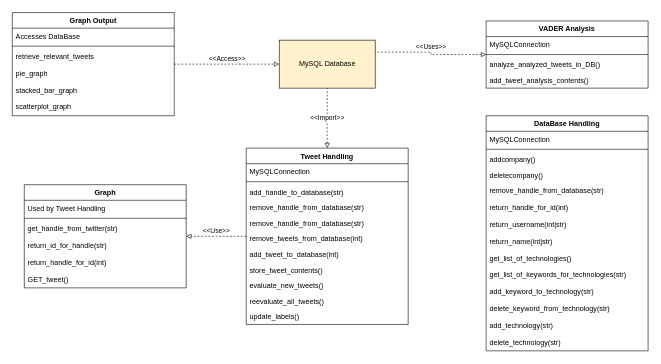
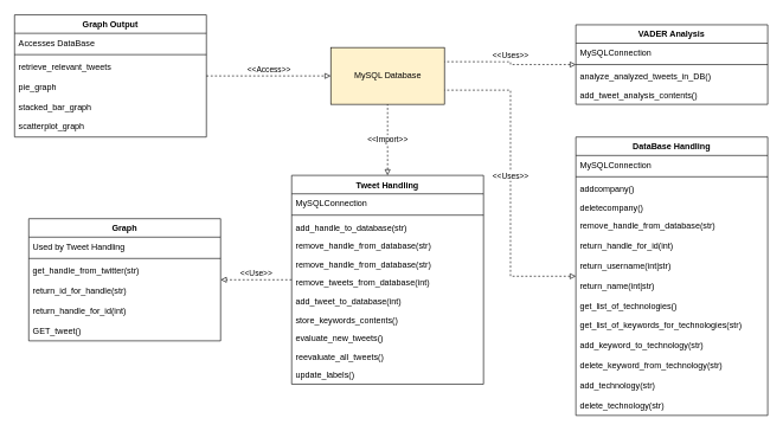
  <mxCell id="0" />
  <mxCell id="1" parent="0" />
  <mxCell id="2" value="&amp;lt;&amp;lt;Access&amp;gt;&amp;gt;" style="endArrow=block;dashed=1;html=1;rounded=0;strokeWidth=1;edgeStyle=elbowEdgeStyle;startArrow=none;startFill=0;endFill=0;labelPosition=center;verticalLabelPosition=top;align=center;verticalAlign=bottom;strokeColor=default;" parent="1" source="12" target="52" edge="1"><mxGeometry width="50" height="50" relative="1" as="geometry"><mxPoint x="180" y="540" as="sourcePoint" /><mxPoint x="400" y="135" as="targetPoint" /></mxGeometry></mxCell>
  <mxCell id="3" value="&lt;div&gt;&amp;lt;&amp;lt;Use&amp;gt;&amp;gt;&lt;/div&gt;" style="endArrow=block;dashed=1;html=1;rounded=0;strokeWidth=1;edgeStyle=elbowEdgeStyle;startArrow=none;startFill=0;endFill=0;labelPosition=center;verticalLabelPosition=top;align=center;verticalAlign=bottom;strokeColor=default;" parent="1" source="19" target="5" edge="1"><mxGeometry width="50" height="50" relative="1" as="geometry"><mxPoint x="498.8" y="474.68" as="sourcePoint" /><mxPoint x="130" y="238.5" as="targetPoint" /></mxGeometry></mxCell>
+ <mxCell id="4" value="&amp;lt;&amp;lt;Uses&amp;gt;&amp;gt;" style="endArrow=none;dashed=1;html=1;rounded=0;strokeWidth=1;edgeStyle=elbowEdgeStyle;startArrow=block;startFill=0;endFill=0;labelPosition=center;verticalLabelPosition=top;align=center;verticalAlign=bottom;strokeColor=default;entryX=1;entryY=0.75;entryDx=0;entryDy=0;" parent="1" source="36" target="52" edge="1"><mxGeometry width="50" height="50" relative="1" as="geometry"><mxPoint x="980" y="436" as="sourcePoint" /><mxPoint x="660" y="166" as="targetPoint" /></mxGeometry></mxCell>
  <mxCell id="5" value="Graph" style="swimlane;fontStyle=1;align=center;verticalAlign=top;childLayout=stackLayout;horizontal=1;startSize=26;horizontalStack=0;resizeParent=1;resizeParentMax=0;resizeLast=0;collapsible=1;marginBottom=0;" parent="1" vertex="1"><mxGeometry x="40" y="307" width="270" height="172" as="geometry"><mxRectangle x="280" y="390" width="130" height="30" as="alternateBounds" /></mxGeometry></mxCell>
  <mxCell id="6" value="Used by Tweet Handling" style="text;strokeColor=none;fillColor=none;align=left;verticalAlign=top;spacingLeft=4;spacingRight=4;overflow=hidden;rotatable=0;points=[[0,0.5],[1,0.5]];portConstraint=eastwest;" parent="5" vertex="1"><mxGeometry y="26" width="270" height="26" as="geometry" /></mxCell>
  <mxCell id="7" value="" style="line;strokeWidth=1;fillColor=none;align=left;verticalAlign=middle;spacingTop=-1;spacingLeft=3;spacingRight=3;rotatable=0;labelPosition=right;points=[];portConstraint=eastwest;strokeColor=inherit;" parent="5" vertex="1"><mxGeometry y="52" width="270" height="8" as="geometry" /></mxCell>
  <mxCell id="8" value="get_handle_from_twitter(str)" style="text;strokeColor=none;fillColor=none;align=left;verticalAlign=top;spacingLeft=4;spacingRight=4;overflow=hidden;rotatable=0;points=[[0,0.5],[1,0.5]];portConstraint=eastwest;" parent="5" vertex="1"><mxGeometry y="60" width="270" height="28" as="geometry" /></mxCell>
  <mxCell id="9" value="return_id_for_handle(str)" style="text;strokeColor=none;fillColor=none;align=left;verticalAlign=top;spacingLeft=4;spacingRight=4;overflow=hidden;rotatable=0;points=[[0,0.5],[1,0.5]];portConstraint=eastwest;" parent="5" vertex="1"><mxGeometry y="88" width="270" height="28" as="geometry" /></mxCell>
  <mxCell id="10" value="return_handle_for_id(int)" style="text;strokeColor=none;fillColor=none;align=left;verticalAlign=top;spacingLeft=4;spacingRight=4;overflow=hidden;rotatable=0;points=[[0,0.5],[1,0.5]];portConstraint=eastwest;" parent="5" vertex="1"><mxGeometry y="116" width="270" height="28" as="geometry" /></mxCell>
  <mxCell id="11" value="GET_tweet()" style="text;strokeColor=none;fillColor=none;align=left;verticalAlign=top;spacingLeft=4;spacingRight=4;overflow=hidden;rotatable=0;points=[[0,0.5],[1,0.5]];portConstraint=eastwest;" parent="5" vertex="1"><mxGeometry y="144" width="270" height="28" as="geometry" /></mxCell>
  <mxCell id="12" value="Graph Output" style="swimlane;fontStyle=1;align=center;verticalAlign=top;childLayout=stackLayout;horizontal=1;startSize=26;horizontalStack=0;resizeParent=1;resizeParentMax=0;resizeLast=0;collapsible=1;marginBottom=0;" parent="1" vertex="1"><mxGeometry x="20" y="20" width="270" height="172" as="geometry"><mxRectangle x="280" y="390" width="130" height="30" as="alternateBounds" /></mxGeometry></mxCell>
  <mxCell id="13" value="Accesses DataBase" style="text;strokeColor=none;fillColor=none;align=left;verticalAlign=top;spacingLeft=4;spacingRight=4;overflow=hidden;rotatable=0;points=[[0,0.5],[1,0.5]];portConstraint=eastwest;" parent="12" vertex="1"><mxGeometry y="26" width="270" height="26" as="geometry" /></mxCell>
  <mxCell id="14" value="" style="line;strokeWidth=1;fillColor=none;align=left;verticalAlign=middle;spacingTop=-1;spacingLeft=3;spacingRight=3;rotatable=0;labelPosition=right;points=[];portConstraint=eastwest;strokeColor=inherit;" parent="12" vertex="1"><mxGeometry y="52" width="270" height="8" as="geometry" /></mxCell>
  <mxCell id="15" value="retrieve_relevant_tweets" style="text;strokeColor=none;fillColor=none;align=left;verticalAlign=top;spacingLeft=4;spacingRight=4;overflow=hidden;rotatable=0;points=[[0,0.5],[1,0.5]];portConstraint=eastwest;" parent="12" vertex="1"><mxGeometry y="60" width="270" height="28" as="geometry" /></mxCell>
  <mxCell id="16" value="pie_graph&#10;" style="text;strokeColor=none;fillColor=none;align=left;verticalAlign=top;spacingLeft=4;spacingRight=4;overflow=hidden;rotatable=0;points=[[0,0.5],[1,0.5]];portConstraint=eastwest;" parent="12" vertex="1"><mxGeometry y="88" width="270" height="28" as="geometry" /></mxCell>
  <mxCell id="17" value="stacked_bar_graph" style="text;strokeColor=none;fillColor=none;align=left;verticalAlign=top;spacingLeft=4;spacingRight=4;overflow=hidden;rotatable=0;points=[[0,0.5],[1,0.5]];portConstraint=eastwest;" parent="12" vertex="1"><mxGeometry y="116" width="270" height="28" as="geometry" /></mxCell>
  <mxCell id="18" value="scatterplot_graph" style="text;strokeColor=none;fillColor=none;align=left;verticalAlign=top;spacingLeft=4;spacingRight=4;overflow=hidden;rotatable=0;points=[[0,0.5],[1,0.5]];portConstraint=eastwest;" parent="12" vertex="1"><mxGeometry y="144" width="270" height="28" as="geometry" /></mxCell>
  <mxCell id="19" value="Tweet Handling" style="swimlane;fontStyle=1;align=center;verticalAlign=top;childLayout=stackLayout;horizontal=1;startSize=26;horizontalStack=0;resizeParent=1;resizeParentMax=0;resizeLast=0;collapsible=1;marginBottom=0;" parent="1" vertex="1"><mxGeometry x="410" y="246" width="270" height="294" as="geometry"><mxRectangle x="280" y="390" width="130" height="30" as="alternateBounds" /></mxGeometry></mxCell>
  <mxCell id="20" value="MySQLConnection" style="text;strokeColor=none;fillColor=none;align=left;verticalAlign=top;spacingLeft=4;spacingRight=4;overflow=hidden;rotatable=0;points=[[0,0.5],[1,0.5]];portConstraint=eastwest;" parent="19" vertex="1"><mxGeometry y="26" width="270" height="26" as="geometry" /></mxCell>
  <mxCell id="21" value="" style="line;strokeWidth=1;fillColor=none;align=left;verticalAlign=middle;spacingTop=-1;spacingLeft=3;spacingRight=3;rotatable=0;labelPosition=right;points=[];portConstraint=eastwest;strokeColor=inherit;" parent="19" vertex="1"><mxGeometry y="52" width="270" height="8" as="geometry" /></mxCell>
  <mxCell id="22" value="add_handle_to_database(str)" style="text;strokeColor=none;fillColor=none;align=left;verticalAlign=top;spacingLeft=4;spacingRight=4;overflow=hidden;rotatable=0;points=[[0,0.5],[1,0.5]];portConstraint=eastwest;" parent="19" vertex="1"><mxGeometry y="60" width="270" height="26" as="geometry" /></mxCell>
  <mxCell id="23" value="remove_handle_from_database(str)" style="text;strokeColor=none;fillColor=none;align=left;verticalAlign=top;spacingLeft=4;spacingRight=4;overflow=hidden;rotatable=0;points=[[0,0.5],[1,0.5]];portConstraint=eastwest;" parent="19" vertex="1"><mxGeometry y="86" width="270" height="26" as="geometry" /></mxCell>
  <mxCell id="24" value="remove_handle_from_database(str)" style="text;strokeColor=none;fillColor=none;align=left;verticalAlign=top;spacingLeft=4;spacingRight=4;overflow=hidden;rotatable=0;points=[[0,0.5],[1,0.5]];portConstraint=eastwest;" parent="19" vertex="1"><mxGeometry y="112" width="270" height="26" as="geometry" /></mxCell>
  <mxCell id="25" value="remove_tweets_from_database(int)" style="text;strokeColor=none;fillColor=none;align=left;verticalAlign=top;spacingLeft=4;spacingRight=4;overflow=hidden;rotatable=0;points=[[0,0.5],[1,0.5]];portConstraint=eastwest;" parent="19" vertex="1"><mxGeometry y="138" width="270" height="26" as="geometry" /></mxCell>
  <mxCell id="26" value="add_tweet_to_database(int)" style="text;strokeColor=none;fillColor=none;align=left;verticalAlign=top;spacingLeft=4;spacingRight=4;overflow=hidden;rotatable=0;points=[[0,0.5],[1,0.5]];portConstraint=eastwest;" parent="19" vertex="1"><mxGeometry y="164" width="270" height="26" as="geometry" /></mxCell>
- <mxCell id="27" value="store_tweet_contents()" style="text;strokeColor=none;fillColor=none;align=left;verticalAlign=top;spacingLeft=4;spacingRight=4;overflow=hidden;rotatable=0;points=[[0,0.5],[1,0.5]];portConstraint=eastwest;" parent="19" vertex="1"><mxGeometry y="190" width="270" height="26" as="geometry" /></mxCell>
+ <mxCell id="27" value="store_keywords_contents()" style="text;strokeColor=none;fillColor=none;align=left;verticalAlign=top;spacingLeft=4;spacingRight=4;overflow=hidden;rotatable=0;points=[[0,0.5],[1,0.5]];portConstraint=eastwest;" parent="19" vertex="1"><mxGeometry y="190" width="270" height="26" as="geometry" /></mxCell>
  <mxCell id="28" value="evaluate_new_tweets()" style="text;strokeColor=none;fillColor=none;align=left;verticalAlign=top;spacingLeft=4;spacingRight=4;overflow=hidden;rotatable=0;points=[[0,0.5],[1,0.5]];portConstraint=eastwest;" parent="19" vertex="1"><mxGeometry y="216" width="270" height="26" as="geometry" /></mxCell>
  <mxCell id="29" value="reevaluate_all_tweets()" style="text;strokeColor=none;fillColor=none;align=left;verticalAlign=top;spacingLeft=4;spacingRight=4;overflow=hidden;rotatable=0;points=[[0,0.5],[1,0.5]];portConstraint=eastwest;" parent="19" vertex="1"><mxGeometry y="242" width="270" height="26" as="geometry" /></mxCell>
  <mxCell id="30" value="update_labels()" style="text;strokeColor=none;fillColor=none;align=left;verticalAlign=top;spacingLeft=4;spacingRight=4;overflow=hidden;rotatable=0;points=[[0,0.5],[1,0.5]];portConstraint=eastwest;" parent="19" vertex="1"><mxGeometry y="268" width="270" height="26" as="geometry" /></mxCell>
  <mxCell id="31" value="VADER Analysis" style="swimlane;fontStyle=1;align=center;verticalAlign=top;childLayout=stackLayout;horizontal=1;startSize=26;horizontalStack=0;resizeParent=1;resizeParentMax=0;resizeLast=0;collapsible=1;marginBottom=0;" parent="1" vertex="1"><mxGeometry x="810" y="34" width="270" height="112" as="geometry"><mxRectangle x="280" y="390" width="130" height="30" as="alternateBounds" /></mxGeometry></mxCell>
  <mxCell id="32" value="MySQLConnection" style="text;strokeColor=none;fillColor=none;align=left;verticalAlign=top;spacingLeft=4;spacingRight=4;overflow=hidden;rotatable=0;points=[[0,0.5],[1,0.5]];portConstraint=eastwest;" parent="31" vertex="1"><mxGeometry y="26" width="270" height="26" as="geometry" /></mxCell>
  <mxCell id="33" value="" style="line;strokeWidth=1;fillColor=none;align=left;verticalAlign=middle;spacingTop=-1;spacingLeft=3;spacingRight=3;rotatable=0;labelPosition=right;points=[];portConstraint=eastwest;strokeColor=inherit;" parent="31" vertex="1"><mxGeometry y="52" width="270" height="8" as="geometry" /></mxCell>
  <mxCell id="34" value="analyze_analyzed_tweets_in_DB()" style="text;strokeColor=none;fillColor=none;align=left;verticalAlign=top;spacingLeft=4;spacingRight=4;overflow=hidden;rotatable=0;points=[[0,0.5],[1,0.5]];portConstraint=eastwest;" parent="31" vertex="1"><mxGeometry y="60" width="270" height="26" as="geometry" /></mxCell>
  <mxCell id="35" value="add_tweet_analysis_contents()" style="text;strokeColor=none;fillColor=none;align=left;verticalAlign=top;spacingLeft=4;spacingRight=4;overflow=hidden;rotatable=0;points=[[0,0.5],[1,0.5]];portConstraint=eastwest;" parent="31" vertex="1"><mxGeometry y="86" width="270" height="26" as="geometry" /></mxCell>
  <mxCell id="36" value="DataBase Handling" style="swimlane;fontStyle=1;align=center;verticalAlign=top;childLayout=stackLayout;horizontal=1;startSize=26;horizontalStack=0;resizeParent=1;resizeParentMax=0;resizeLast=0;collapsible=1;marginBottom=0;" parent="1" vertex="1"><mxGeometry x="810" y="192" width="270" height="392" as="geometry"><mxRectangle x="280" y="390" width="130" height="30" as="alternateBounds" /></mxGeometry></mxCell>
  <mxCell id="37" value="MySQLConnection" style="text;strokeColor=none;fillColor=none;align=left;verticalAlign=top;spacingLeft=4;spacingRight=4;overflow=hidden;rotatable=0;points=[[0,0.5],[1,0.5]];portConstraint=eastwest;" parent="36" vertex="1"><mxGeometry y="26" width="270" height="26" as="geometry" /></mxCell>
  <mxCell id="38" value="" style="line;strokeWidth=1;fillColor=none;align=left;verticalAlign=middle;spacingTop=-1;spacingLeft=3;spacingRight=3;rotatable=0;labelPosition=right;points=[];portConstraint=eastwest;strokeColor=inherit;" parent="36" vertex="1"><mxGeometry y="52" width="270" height="8" as="geometry" /></mxCell>
  <mxCell id="39" value="addcompany()" style="text;strokeColor=none;fillColor=none;align=left;verticalAlign=top;spacingLeft=4;spacingRight=4;overflow=hidden;rotatable=0;points=[[0,0.5],[1,0.5]];portConstraint=eastwest;" parent="36" vertex="1"><mxGeometry y="60" width="270" height="26" as="geometry" /></mxCell>
  <mxCell id="40" value="deletecompany()" style="text;strokeColor=none;fillColor=none;align=left;verticalAlign=top;spacingLeft=4;spacingRight=4;overflow=hidden;rotatable=0;points=[[0,0.5],[1,0.5]];portConstraint=eastwest;" parent="36" vertex="1"><mxGeometry y="86" width="270" height="26" as="geometry" /></mxCell>
  <mxCell id="41" value="remove_handle_from_database(str)" style="text;strokeColor=none;fillColor=none;align=left;verticalAlign=top;spacingLeft=4;spacingRight=4;overflow=hidden;rotatable=0;points=[[0,0.5],[1,0.5]];portConstraint=eastwest;" parent="36" vertex="1"><mxGeometry y="112" width="270" height="28" as="geometry" /></mxCell>
  <mxCell id="42" value="return_handle_for_id(int)" style="text;strokeColor=none;fillColor=none;align=left;verticalAlign=top;spacingLeft=4;spacingRight=4;overflow=hidden;rotatable=0;points=[[0,0.5],[1,0.5]];portConstraint=eastwest;" parent="36" vertex="1"><mxGeometry y="140" width="270" height="28" as="geometry" /></mxCell>
  <mxCell id="43" value="return_username(int|str)" style="text;strokeColor=none;fillColor=none;align=left;verticalAlign=top;spacingLeft=4;spacingRight=4;overflow=hidden;rotatable=0;points=[[0,0.5],[1,0.5]];portConstraint=eastwest;" parent="36" vertex="1"><mxGeometry y="168" width="270" height="28" as="geometry" /></mxCell>
  <mxCell id="44" value="return_name(int|str)" style="text;strokeColor=none;fillColor=none;align=left;verticalAlign=top;spacingLeft=4;spacingRight=4;overflow=hidden;rotatable=0;points=[[0,0.5],[1,0.5]];portConstraint=eastwest;" parent="36" vertex="1"><mxGeometry y="196" width="270" height="28" as="geometry" /></mxCell>
  <mxCell id="45" value="get_list_of_technologies()" style="text;strokeColor=none;fillColor=none;align=left;verticalAlign=top;spacingLeft=4;spacingRight=4;overflow=hidden;rotatable=0;points=[[0,0.5],[1,0.5]];portConstraint=eastwest;" parent="36" vertex="1"><mxGeometry y="224" width="270" height="28" as="geometry" /></mxCell>
  <mxCell id="46" value="get_list_of_keywords_for_technologies(str)" style="text;strokeColor=none;fillColor=none;align=left;verticalAlign=top;spacingLeft=4;spacingRight=4;overflow=hidden;rotatable=0;points=[[0,0.5],[1,0.5]];portConstraint=eastwest;" parent="36" vertex="1"><mxGeometry y="252" width="270" height="28" as="geometry" /></mxCell>
  <mxCell id="47" value="add_keyword_to_technology(str)" style="text;strokeColor=none;fillColor=none;align=left;verticalAlign=top;spacingLeft=4;spacingRight=4;overflow=hidden;rotatable=0;points=[[0,0.5],[1,0.5]];portConstraint=eastwest;" parent="36" vertex="1"><mxGeometry y="280" width="270" height="28" as="geometry" /></mxCell>
  <mxCell id="48" value="delete_keyword_from_technology(str)" style="text;strokeColor=none;fillColor=none;align=left;verticalAlign=top;spacingLeft=4;spacingRight=4;overflow=hidden;rotatable=0;points=[[0,0.5],[1,0.5]];portConstraint=eastwest;" parent="36" vertex="1"><mxGeometry y="308" width="270" height="28" as="geometry" /></mxCell>
  <mxCell id="49" value="add_technology(str)" style="text;strokeColor=none;fillColor=none;align=left;verticalAlign=top;spacingLeft=4;spacingRight=4;overflow=hidden;rotatable=0;points=[[0,0.5],[1,0.5]];portConstraint=eastwest;" parent="36" vertex="1"><mxGeometry y="336" width="270" height="28" as="geometry" /></mxCell>
  <mxCell id="50" value="delete_technology(str)" style="text;strokeColor=none;fillColor=none;align=left;verticalAlign=top;spacingLeft=4;spacingRight=4;overflow=hidden;rotatable=0;points=[[0,0.5],[1,0.5]];portConstraint=eastwest;" parent="36" vertex="1"><mxGeometry y="364" width="270" height="28" as="geometry" /></mxCell>
  <mxCell id="51" value="&amp;lt;&amp;lt;Uses&amp;gt;&amp;gt;" style="endArrow=none;dashed=1;html=1;rounded=0;strokeWidth=1;edgeStyle=elbowEdgeStyle;startArrow=block;startFill=0;endFill=0;labelPosition=center;verticalLabelPosition=top;align=center;verticalAlign=bottom;strokeColor=default;entryX=1;entryY=0.25;entryDx=0;entryDy=0;" parent="1" source="31" target="52" edge="1"><mxGeometry width="50" height="50" relative="1" as="geometry"><mxPoint x="1055.05" y="133.004" as="sourcePoint" /><mxPoint x="670" y="46" as="targetPoint" /></mxGeometry></mxCell>
  <mxCell id="52" value="MySQL Database" style="html=1;fillColor=#fff2cc;" parent="1" vertex="1"><mxGeometry x="465" y="66" width="160" height="80" as="geometry" /></mxCell>
  <mxCell id="53" value="&amp;lt;&amp;lt;Import&amp;gt;&amp;gt;" style="endArrow=none;dashed=1;html=1;rounded=0;exitX=0.5;exitY=0;exitDx=0;exitDy=0;endFill=0;startArrow=block;startFill=0;" parent="1" source="19" target="52" edge="1"><mxGeometry width="50" height="50" relative="1" as="geometry"><mxPoint x="540" y="406" as="sourcePoint" /><mxPoint x="590" y="356" as="targetPoint" /></mxGeometry></mxCell>
